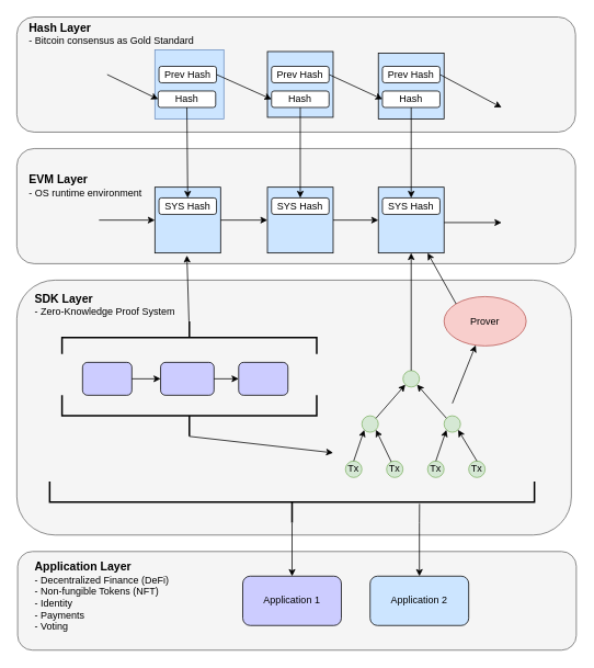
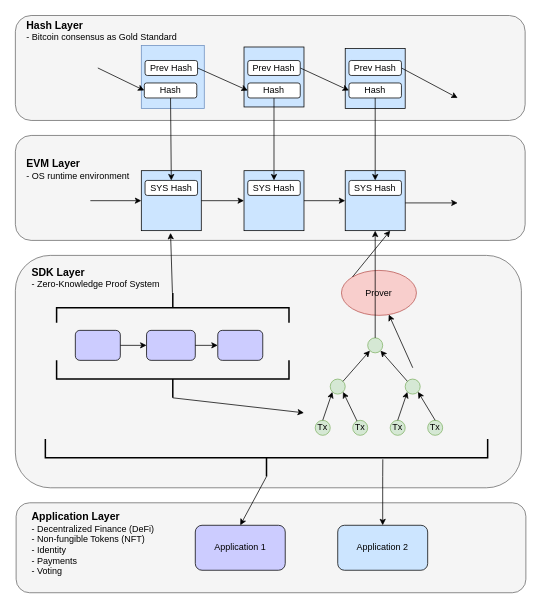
  <mxCell id="0" />
  <mxCell id="1" parent="0" />
  <mxCell id="2" value="" style="rounded=1;whiteSpace=wrap;html=1;fillColor=#f5f5f5;strokeColor=#666666;fontColor=#333333;" parent="1" vertex="1"><mxGeometry x="20" y="180" width="680" height="140" as="geometry" /></mxCell>
  <mxCell id="3" value="" style="ellipse;whiteSpace=wrap;html=1;aspect=fixed;strokeColor=#666666;fillColor=#f5f5f5;fontColor=#333333;" parent="1" vertex="1"><mxGeometry x="405" y="465" width="170" height="170" as="geometry" /></mxCell>
  <mxCell id="4" value="" style="rounded=1;whiteSpace=wrap;html=1;fillColor=#f5f5f5;strokeColor=#666666;fontColor=#333333;" parent="1" vertex="1"><mxGeometry x="20" y="340" width="675" height="310" as="geometry" /></mxCell>
  <mxCell id="5" value="" style="rounded=1;whiteSpace=wrap;html=1;fillColor=#f5f5f5;strokeColor=#666666;fontColor=#333333;" parent="1" vertex="1"><mxGeometry x="20" y="20" width="680" height="140" as="geometry" /></mxCell>
  <mxCell id="6" value="" style="rounded=1;whiteSpace=wrap;html=1;fillColor=#f5f5f5;strokeColor=#666666;fontColor=#333333;" parent="1" vertex="1"><mxGeometry x="21" y="670" width="680" height="120" as="geometry" /></mxCell>
  <mxCell id="7" value="" style="whiteSpace=wrap;html=1;aspect=fixed;strokeColor=#6c8ebf;fillColor=#CCE5FF;" parent="1" vertex="1"><mxGeometry x="188" y="60" width="84" height="84" as="geometry" /></mxCell>
  <mxCell id="8" value="" style="whiteSpace=wrap;html=1;aspect=fixed;fillColor=#CCE5FF;" parent="1" vertex="1"><mxGeometry x="325" y="62" width="80" height="80" as="geometry" /></mxCell>
  <mxCell id="9" value="" style="whiteSpace=wrap;html=1;aspect=fixed;fillColor=#CCE5FF;" parent="1" vertex="1"><mxGeometry x="460" y="64" width="80" height="80" as="geometry" /></mxCell>
  <mxCell id="10" value="" style="whiteSpace=wrap;html=1;aspect=fixed;fillColor=#CCE5FF;" parent="1" vertex="1"><mxGeometry x="188" y="227" width="80" height="80" as="geometry" /></mxCell>
  <mxCell id="11" value="" style="whiteSpace=wrap;html=1;aspect=fixed;fillColor=#CCE5FF;" parent="1" vertex="1"><mxGeometry x="325" y="227" width="80" height="80" as="geometry" /></mxCell>
  <mxCell id="12" value="" style="whiteSpace=wrap;html=1;aspect=fixed;fillColor=#CCE5FF;" parent="1" vertex="1"><mxGeometry x="460" y="227" width="80" height="80" as="geometry" /></mxCell>
  <mxCell id="13" value="" style="ellipse;whiteSpace=wrap;html=1;aspect=fixed;fillColor=#d5e8d4;strokeColor=#82b366;" parent="1" vertex="1"><mxGeometry x="490" y="450" width="20" height="20" as="geometry" /></mxCell>
  <mxCell id="14" value="" style="ellipse;whiteSpace=wrap;html=1;aspect=fixed;fillColor=#d5e8d4;strokeColor=#82b366;" parent="1" vertex="1"><mxGeometry x="440" y="505" width="20" height="20" as="geometry" /></mxCell>
  <mxCell id="15" value="" style="ellipse;whiteSpace=wrap;html=1;aspect=fixed;fillColor=#d5e8d4;strokeColor=#82b366;" parent="1" vertex="1"><mxGeometry x="540" y="505" width="20" height="20" as="geometry" /></mxCell>
  <mxCell id="16" value="Tx" style="ellipse;whiteSpace=wrap;html=1;aspect=fixed;fillColor=#d5e8d4;strokeColor=#82b366;" parent="1" vertex="1"><mxGeometry x="420" y="560" width="20" height="20" as="geometry" /></mxCell>
  <mxCell id="17" value="&lt;span&gt;Tx&lt;/span&gt;" style="ellipse;whiteSpace=wrap;html=1;aspect=fixed;fillColor=#d5e8d4;strokeColor=#82b366;" parent="1" vertex="1"><mxGeometry x="470" y="560" width="20" height="20" as="geometry" /></mxCell>
  <mxCell id="18" value="&lt;span&gt;Tx&lt;/span&gt;" style="ellipse;whiteSpace=wrap;html=1;aspect=fixed;fillColor=#d5e8d4;strokeColor=#82b366;" parent="1" vertex="1"><mxGeometry x="520" y="560" width="20" height="20" as="geometry" /></mxCell>
  <mxCell id="19" value="&lt;span&gt;Tx&lt;/span&gt;" style="ellipse;whiteSpace=wrap;html=1;aspect=fixed;fillColor=#d5e8d4;strokeColor=#82b366;" parent="1" vertex="1"><mxGeometry x="570" y="560" width="20" height="20" as="geometry" /></mxCell>
- <mxCell id="20" value="Prover" style="ellipse;whiteSpace=wrap;html=1;fillColor=#f8cecc;strokeColor=#b85450;" parent="1" vertex="1"><mxGeometry x="540" y="360" width="100" height="60" as="geometry" /></mxCell>
+ <mxCell id="20" value="Prover" style="ellipse;whiteSpace=wrap;html=1;fillColor=#f8cecc;strokeColor=#b85450;" parent="1" vertex="1"><mxGeometry x="455" y="360" width="100" height="60" as="geometry" /></mxCell>
  <mxCell id="21" value="" style="rounded=1;whiteSpace=wrap;html=1;fillColor=#CCCCFF;" parent="1" vertex="1"><mxGeometry x="100" y="440" width="60" height="40" as="geometry" /></mxCell>
  <mxCell id="22" value="" style="rounded=1;whiteSpace=wrap;html=1;fillColor=#CCCCFF;" parent="1" vertex="1"><mxGeometry x="195" y="440" width="65" height="40" as="geometry" /></mxCell>
  <mxCell id="23" value="" style="rounded=1;whiteSpace=wrap;html=1;fillColor=#CCCCFF;" parent="1" vertex="1"><mxGeometry x="290" y="440" width="60" height="40" as="geometry" /></mxCell>
  <mxCell id="24" value="" style="strokeWidth=2;html=1;shape=mxgraph.flowchart.annotation_2;align=left;labelPosition=right;pointerEvents=1;direction=north;" parent="1" vertex="1"><mxGeometry x="75" y="480" width="310" height="50" as="geometry" /></mxCell>
  <mxCell id="25" value="" style="strokeWidth=2;html=1;shape=mxgraph.flowchart.annotation_2;align=left;labelPosition=right;pointerEvents=1;direction=south;" parent="1" vertex="1"><mxGeometry x="75" y="390" width="310" height="40" as="geometry" /></mxCell>
  <mxCell id="26" value="" style="endArrow=classic;html=1;exitX=1;exitY=0;exitDx=0;exitDy=0;entryX=0;entryY=1;entryDx=0;entryDy=0;" parent="1" source="14" target="13" edge="1"><mxGeometry width="50" height="50" relative="1" as="geometry"><mxPoint x="420" y="450" as="sourcePoint" /><mxPoint x="470" y="400" as="targetPoint" /></mxGeometry></mxCell>
  <mxCell id="27" value="" style="endArrow=classic;html=1;exitX=0;exitY=0;exitDx=0;exitDy=0;entryX=1;entryY=1;entryDx=0;entryDy=0;" parent="1" source="15" target="13" edge="1"><mxGeometry width="50" height="50" relative="1" as="geometry"><mxPoint x="505" y="500" as="sourcePoint" /><mxPoint x="555" y="450" as="targetPoint" /></mxGeometry></mxCell>
  <mxCell id="28" value="" style="endArrow=classic;html=1;exitX=0.5;exitY=0;exitDx=0;exitDy=0;entryX=0;entryY=1;entryDx=0;entryDy=0;" parent="1" source="16" target="14" edge="1"><mxGeometry width="50" height="50" relative="1" as="geometry"><mxPoint x="467.071" y="517.929" as="sourcePoint" /><mxPoint x="500" y="490" as="targetPoint" /></mxGeometry></mxCell>
  <mxCell id="29" value="" style="endArrow=classic;html=1;entryX=1;entryY=1;entryDx=0;entryDy=0;" parent="1" source="17" target="14" edge="1"><mxGeometry width="50" height="50" relative="1" as="geometry"><mxPoint x="330" y="550" as="sourcePoint" /><mxPoint x="380" y="500" as="targetPoint" /></mxGeometry></mxCell>
  <mxCell id="30" value="" style="endArrow=classic;html=1;entryX=0;entryY=1;entryDx=0;entryDy=0;exitX=0.5;exitY=0;exitDx=0;exitDy=0;" parent="1" source="18" target="15" edge="1"><mxGeometry width="50" height="50" relative="1" as="geometry"><mxPoint x="480" y="660" as="sourcePoint" /><mxPoint x="530" y="610" as="targetPoint" /></mxGeometry></mxCell>
  <mxCell id="31" value="" style="endArrow=classic;html=1;entryX=1;entryY=1;entryDx=0;entryDy=0;exitX=0.5;exitY=0;exitDx=0;exitDy=0;" parent="1" source="19" target="15" edge="1"><mxGeometry width="50" height="50" relative="1" as="geometry"><mxPoint x="600" y="550" as="sourcePoint" /><mxPoint x="650" y="500" as="targetPoint" /></mxGeometry></mxCell>
  <mxCell id="32" style="edgeStyle=orthogonalEdgeStyle;rounded=0;orthogonalLoop=1;jettySize=auto;html=1;exitX=0;exitY=0.5;exitDx=0;exitDy=0;exitPerimeter=0;" parent="1" source="24" target="24" edge="1"><mxGeometry relative="1" as="geometry" /></mxCell>
  <mxCell id="33" value="" style="endArrow=classic;html=1;exitX=0;exitY=0.5;exitDx=0;exitDy=0;exitPerimeter=0;entryX=0;entryY=0.5;entryDx=0;entryDy=0;" parent="1" source="24" target="3" edge="1"><mxGeometry width="50" height="50" relative="1" as="geometry"><mxPoint x="190" y="590" as="sourcePoint" /><mxPoint x="240" y="540" as="targetPoint" /></mxGeometry></mxCell>
  <mxCell id="34" value="" style="endArrow=classic;html=1;exitX=1;exitY=0;exitDx=0;exitDy=0;" parent="1" source="3" target="20" edge="1"><mxGeometry width="50" height="50" relative="1" as="geometry"><mxPoint x="610" y="490" as="sourcePoint" /><mxPoint x="660" y="440" as="targetPoint" /></mxGeometry></mxCell>
  <mxCell id="35" value="" style="endArrow=classic;html=1;exitX=0.5;exitY=0;exitDx=0;exitDy=0;entryX=0.5;entryY=1;entryDx=0;entryDy=0;" parent="1" source="13" target="12" edge="1"><mxGeometry width="50" height="50" relative="1" as="geometry"><mxPoint x="410" y="440" as="sourcePoint" /><mxPoint x="460" y="390" as="targetPoint" /></mxGeometry></mxCell>
  <mxCell id="36" value="" style="endArrow=classic;html=1;entryX=0.75;entryY=1;entryDx=0;entryDy=0;exitX=0;exitY=0;exitDx=0;exitDy=0;" parent="1" source="20" target="12" edge="1"><mxGeometry width="50" height="50" relative="1" as="geometry"><mxPoint x="580" y="360" as="sourcePoint" /><mxPoint x="570" y="310" as="targetPoint" /></mxGeometry></mxCell>
  <mxCell id="37" value="" style="endArrow=classic;html=1;exitX=0;exitY=0.5;exitDx=0;exitDy=0;exitPerimeter=0;" parent="1" edge="1"><mxGeometry width="50" height="50" relative="1" as="geometry"><mxPoint x="229.5" y="390" as="sourcePoint" /><mxPoint x="227" y="310" as="targetPoint" /><Array as="points" /></mxGeometry></mxCell>
  <mxCell id="38" value="" style="endArrow=classic;html=1;exitX=1;exitY=0.5;exitDx=0;exitDy=0;entryX=0;entryY=0.5;entryDx=0;entryDy=0;" parent="1" source="10" target="11" edge="1"><mxGeometry width="50" height="50" relative="1" as="geometry"><mxPoint x="260" y="290" as="sourcePoint" /><mxPoint x="310" y="240" as="targetPoint" /></mxGeometry></mxCell>
  <mxCell id="39" value="" style="endArrow=classic;html=1;exitX=1;exitY=0.5;exitDx=0;exitDy=0;entryX=0;entryY=0.5;entryDx=0;entryDy=0;" parent="1" source="11" target="12" edge="1"><mxGeometry width="50" height="50" relative="1" as="geometry"><mxPoint x="400" y="280" as="sourcePoint" /><mxPoint x="450" y="230" as="targetPoint" /></mxGeometry></mxCell>
  <mxCell id="40" value="" style="endArrow=classic;html=1;exitX=1;exitY=0.5;exitDx=0;exitDy=0;entryX=0;entryY=0.5;entryDx=0;entryDy=0;" parent="1" source="58" target="53" edge="1"><mxGeometry width="50" height="50" relative="1" as="geometry"><mxPoint x="250" y="120" as="sourcePoint" /><mxPoint x="300" y="70" as="targetPoint" /></mxGeometry></mxCell>
  <mxCell id="41" value="" style="endArrow=classic;html=1;exitX=1;exitY=0.5;exitDx=0;exitDy=0;entryX=0;entryY=0.5;entryDx=0;entryDy=0;" parent="1" source="59" target="54" edge="1"><mxGeometry width="50" height="50" relative="1" as="geometry"><mxPoint x="560" y="120" as="sourcePoint" /><mxPoint x="610" y="70" as="targetPoint" /></mxGeometry></mxCell>
  <mxCell id="42" value="" style="endArrow=classic;html=1;entryX=0;entryY=0.5;entryDx=0;entryDy=0;" parent="1" target="52" edge="1"><mxGeometry width="50" height="50" relative="1" as="geometry"><mxPoint x="130" y="90" as="sourcePoint" /><mxPoint x="160" y="70" as="targetPoint" /></mxGeometry></mxCell>
  <mxCell id="43" value="" style="endArrow=classic;html=1;entryX=0;entryY=0.5;entryDx=0;entryDy=0;" parent="1" target="10" edge="1"><mxGeometry width="50" height="50" relative="1" as="geometry"><mxPoint x="120" y="267" as="sourcePoint" /><mxPoint x="160" y="220" as="targetPoint" /></mxGeometry></mxCell>
  <mxCell id="44" value="" style="endArrow=classic;html=1;exitX=1;exitY=0.5;exitDx=0;exitDy=0;" parent="1" source="60" edge="1"><mxGeometry width="50" height="50" relative="1" as="geometry"><mxPoint x="530" y="120" as="sourcePoint" /><mxPoint x="610" y="130" as="targetPoint" /></mxGeometry></mxCell>
  <mxCell id="45" value="" style="endArrow=classic;html=1;" parent="1" edge="1"><mxGeometry width="50" height="50" relative="1" as="geometry"><mxPoint x="540" y="270" as="sourcePoint" /><mxPoint x="610" y="270" as="targetPoint" /></mxGeometry></mxCell>
  <mxCell id="46" value="" style="endArrow=classic;html=1;exitX=1;exitY=0.5;exitDx=0;exitDy=0;entryX=0;entryY=0.5;entryDx=0;entryDy=0;" parent="1" source="21" target="22" edge="1"><mxGeometry width="50" height="50" relative="1" as="geometry"><mxPoint x="160" y="550" as="sourcePoint" /><mxPoint x="210" y="500" as="targetPoint" /></mxGeometry></mxCell>
  <mxCell id="47" value="" style="endArrow=classic;html=1;strokeColor=#000000;exitX=1;exitY=0.5;exitDx=0;exitDy=0;entryX=0;entryY=0.5;entryDx=0;entryDy=0;" parent="1" source="22" target="23" edge="1"><mxGeometry width="50" height="50" relative="1" as="geometry"><mxPoint x="270" y="550" as="sourcePoint" /><mxPoint x="320" y="500" as="targetPoint" /></mxGeometry></mxCell>
  <mxCell id="48" style="edgeStyle=none;rounded=0;orthogonalLoop=1;jettySize=auto;html=1;exitX=0.5;exitY=1;exitDx=0;exitDy=0;strokeColor=#000000;" parent="1" source="4" target="4" edge="1"><mxGeometry relative="1" as="geometry" /></mxCell>
  <mxCell id="49" value="SYS Hash" style="rounded=1;whiteSpace=wrap;html=1;strokeColor=#000000;" parent="1" vertex="1"><mxGeometry x="193" y="240" width="70" height="20" as="geometry" /></mxCell>
  <mxCell id="50" value="SYS Hash" style="rounded=1;whiteSpace=wrap;html=1;strokeColor=#000000;" parent="1" vertex="1"><mxGeometry x="330" y="240" width="70" height="20" as="geometry" /></mxCell>
  <mxCell id="51" value="SYS Hash" style="rounded=1;whiteSpace=wrap;html=1;strokeColor=#000000;" parent="1" vertex="1"><mxGeometry x="465" y="240" width="70" height="20" as="geometry" /></mxCell>
  <mxCell id="52" value="Hash" style="rounded=1;whiteSpace=wrap;html=1;strokeColor=#000000;" parent="1" vertex="1"><mxGeometry x="192" y="110" width="70" height="20" as="geometry" /></mxCell>
  <mxCell id="53" value="Hash" style="rounded=1;whiteSpace=wrap;html=1;strokeColor=#000000;" parent="1" vertex="1"><mxGeometry x="330" y="110" width="70" height="20" as="geometry" /></mxCell>
  <mxCell id="54" value="Hash" style="rounded=1;whiteSpace=wrap;html=1;strokeColor=#000000;" parent="1" vertex="1"><mxGeometry x="465" y="110" width="70" height="20" as="geometry" /></mxCell>
  <mxCell id="55" value="" style="endArrow=classic;html=1;strokeColor=#000000;exitX=0.5;exitY=1;exitDx=0;exitDy=0;entryX=0.5;entryY=0;entryDx=0;entryDy=0;" parent="1" source="52" target="49" edge="1"><mxGeometry width="50" height="50" relative="1" as="geometry"><mxPoint x="70" y="170" as="sourcePoint" /><mxPoint x="120" y="120" as="targetPoint" /></mxGeometry></mxCell>
  <mxCell id="56" value="" style="endArrow=classic;html=1;strokeColor=#000000;exitX=0.5;exitY=1;exitDx=0;exitDy=0;entryX=0.5;entryY=0;entryDx=0;entryDy=0;" parent="1" source="53" target="50" edge="1"><mxGeometry width="50" height="50" relative="1" as="geometry"><mxPoint x="340" y="170" as="sourcePoint" /><mxPoint x="390" y="120" as="targetPoint" /></mxGeometry></mxCell>
  <mxCell id="57" value="" style="endArrow=classic;html=1;strokeColor=#000000;exitX=0.5;exitY=1;exitDx=0;exitDy=0;entryX=0.5;entryY=0;entryDx=0;entryDy=0;" parent="1" source="54" target="51" edge="1"><mxGeometry width="50" height="50" relative="1" as="geometry"><mxPoint x="480" y="200" as="sourcePoint" /><mxPoint x="530" y="150" as="targetPoint" /></mxGeometry></mxCell>
  <mxCell id="58" value="Prev Hash" style="rounded=1;whiteSpace=wrap;html=1;strokeColor=#000000;" parent="1" vertex="1"><mxGeometry x="193" y="80" width="70" height="20" as="geometry" /></mxCell>
  <mxCell id="59" value="Prev Hash" style="rounded=1;whiteSpace=wrap;html=1;strokeColor=#000000;" parent="1" vertex="1"><mxGeometry x="330" y="80" width="70" height="20" as="geometry" /></mxCell>
  <mxCell id="60" value="Prev Hash" style="rounded=1;whiteSpace=wrap;html=1;strokeColor=#000000;" parent="1" vertex="1"><mxGeometry x="465" y="80" width="70" height="20" as="geometry" /></mxCell>
  <mxCell id="61" value="" style="strokeWidth=2;html=1;shape=mxgraph.flowchart.annotation_2;align=left;labelPosition=right;pointerEvents=1;direction=north;" parent="1" vertex="1"><mxGeometry x="60" y="585" width="590" height="50" as="geometry" /></mxCell>
- <mxCell id="62" value="Application 1" style="rounded=1;whiteSpace=wrap;html=1;fillColor=#CCCCFF;" vertex="1" parent="1"><mxGeometry x="295" y="700" width="120" height="60" as="geometry" /></mxCell>
+ <mxCell id="62" value="Application 1" style="rounded=1;whiteSpace=wrap;html=1;fillColor=#CCCCFF;" vertex="1" parent="1"><mxGeometry x="260" y="700" width="120" height="60" as="geometry" /></mxCell>
  <mxCell id="63" value="&lt;span&gt;Application 2&lt;/span&gt;" style="rounded=1;whiteSpace=wrap;html=1;fillColor=#cce5ff;" vertex="1" parent="1"><mxGeometry x="450" y="700" width="120" height="60" as="geometry" /></mxCell>
  <mxCell id="64" value="" style="endArrow=classic;html=1;exitX=0;exitY=0.5;exitDx=0;exitDy=0;exitPerimeter=0;entryX=0.5;entryY=0;entryDx=0;entryDy=0;" edge="1" parent="1" source="61" target="62"><mxGeometry width="50" height="50" relative="1" as="geometry"><mxPoint x="370" y="680" as="sourcePoint" /><mxPoint x="420" y="630" as="targetPoint" /><Array as="points" /></mxGeometry></mxCell>
  <mxCell id="65" value="" style="endArrow=classic;html=1;exitX=0.46;exitY=0.763;exitDx=0;exitDy=0;exitPerimeter=0;entryX=0.5;entryY=0;entryDx=0;entryDy=0;" edge="1" parent="1" source="61" target="63"><mxGeometry width="50" height="50" relative="1" as="geometry"><mxPoint x="400" y="670" as="sourcePoint" /><mxPoint x="450" y="620" as="targetPoint" /><Array as="points"><mxPoint x="510" y="635" /></Array></mxGeometry></mxCell>
  <mxCell id="66" value="&lt;font&gt;&lt;b style=&quot;font-size: 14px&quot;&gt;EVM Layer&lt;/b&gt;&lt;br&gt;&lt;font style=&quot;font-size: 12px&quot;&gt;- OS runtime environment&lt;/font&gt;&lt;br&gt;&lt;/font&gt;" style="text;html=1;strokeColor=none;fillColor=none;align=left;verticalAlign=middle;whiteSpace=wrap;rounded=0;" vertex="1" parent="1"><mxGeometry x="32.5" y="205" width="147.5" height="40" as="geometry" /></mxCell>
  <mxCell id="67" value="&lt;font&gt;&lt;span style=&quot;font-weight: bold ; font-size: 14px&quot;&gt;Application Layer&lt;/span&gt;&lt;br&gt;- Decentralized Finance (DeFi)&lt;br&gt;- Non-fungible Tokens (NFT)&lt;br&gt;- Identity&lt;br&gt;- Payments&lt;br&gt;- Voting&lt;br&gt;&lt;/font&gt;" style="text;html=1;strokeColor=none;fillColor=none;align=left;verticalAlign=middle;whiteSpace=wrap;rounded=0;" vertex="1" parent="1"><mxGeometry x="40" y="680" width="200" height="90" as="geometry" /></mxCell>
  <mxCell id="68" value="&lt;font&gt;&lt;b style=&quot;font-size: 14px&quot;&gt;Hash Layer&lt;/b&gt;&lt;br&gt;- Bitcoin consensus as Gold Standard&lt;br&gt;&lt;/font&gt;" style="text;html=1;strokeColor=none;fillColor=none;align=left;verticalAlign=middle;whiteSpace=wrap;rounded=0;" vertex="1" parent="1"><mxGeometry x="32.5" y="20" width="207.5" height="40" as="geometry" /></mxCell>
  <mxCell id="69" value="&lt;font&gt;&lt;b style=&quot;font-size: 14px&quot;&gt;SDK Layer&lt;/b&gt;&lt;br&gt;- Zero-Knowledge Proof System&lt;br&gt;&lt;/font&gt;" style="text;html=1;strokeColor=none;fillColor=none;align=left;verticalAlign=middle;whiteSpace=wrap;rounded=0;" vertex="1" parent="1"><mxGeometry x="40" y="350" width="180" height="40" as="geometry" /></mxCell>
